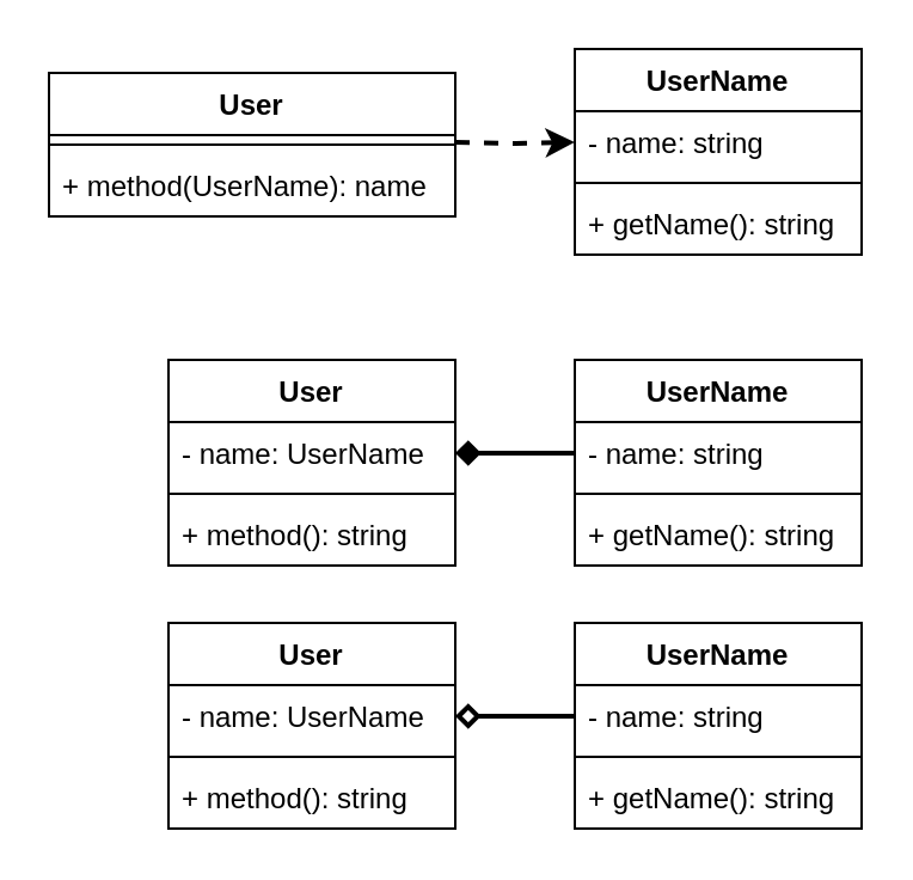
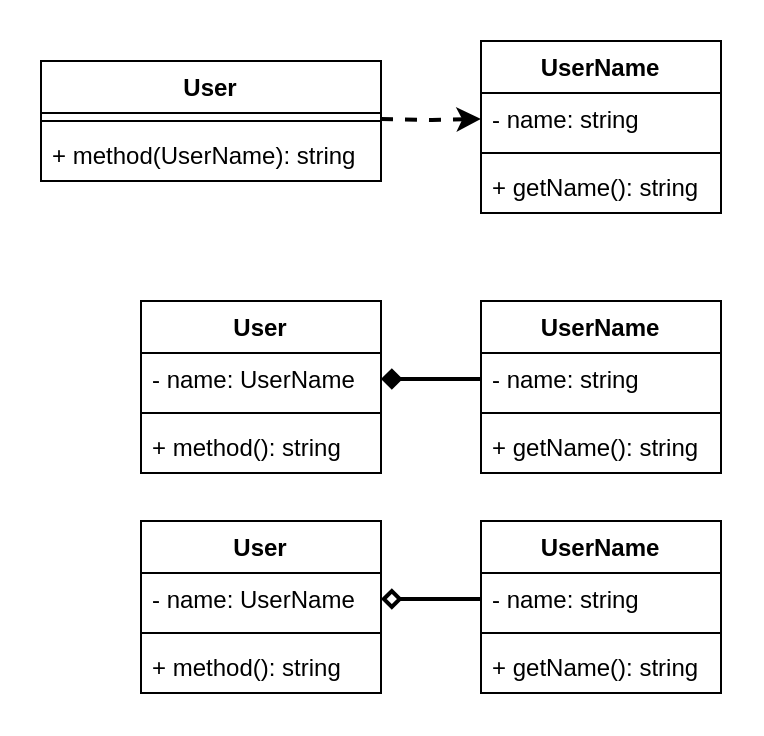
  <mxCell id="0" />
  <mxCell id="1" parent="0" />
  <mxCell id="2" value="User" style="swimlane;fontStyle=1;align=center;verticalAlign=top;childLayout=stackLayout;horizontal=1;startSize=26;horizontalStack=0;resizeParent=1;resizeParentMax=0;resizeLast=0;collapsible=1;marginBottom=0;" vertex="1" parent="1"><mxGeometry x="20" y="30" width="170" height="60" as="geometry" /></mxCell>
  <mxCell id="3" value="" style="line;strokeWidth=1;fillColor=none;align=left;verticalAlign=middle;spacingTop=-1;spacingLeft=3;spacingRight=3;rotatable=0;labelPosition=right;points=[];portConstraint=eastwest;" vertex="1" parent="2"><mxGeometry y="26" width="170" height="8" as="geometry" /></mxCell>
- <mxCell id="4" value="+ method(UserName): name" style="text;strokeColor=none;fillColor=none;align=left;verticalAlign=top;spacingLeft=4;spacingRight=4;overflow=hidden;rotatable=0;points=[[0,0.5],[1,0.5]];portConstraint=eastwest;" vertex="1" parent="2"><mxGeometry y="34" width="170" height="26" as="geometry" /></mxCell>
+ <mxCell id="4" value="+ method(UserName): string" style="text;strokeColor=none;fillColor=none;align=left;verticalAlign=top;spacingLeft=4;spacingRight=4;overflow=hidden;rotatable=0;points=[[0,0.5],[1,0.5]];portConstraint=eastwest;" vertex="1" parent="2"><mxGeometry y="34" width="170" height="26" as="geometry" /></mxCell>
  <mxCell id="5" value="UserName" style="swimlane;fontStyle=1;align=center;verticalAlign=top;childLayout=stackLayout;horizontal=1;startSize=26;horizontalStack=0;resizeParent=1;resizeParentMax=0;resizeLast=0;collapsible=1;marginBottom=0;" vertex="1" parent="1"><mxGeometry x="240" y="20" width="120" height="86" as="geometry" /></mxCell>
  <mxCell id="6" value="- name: string" style="text;strokeColor=none;fillColor=none;align=left;verticalAlign=top;spacingLeft=4;spacingRight=4;overflow=hidden;rotatable=0;points=[[0,0.5],[1,0.5]];portConstraint=eastwest;" vertex="1" parent="5"><mxGeometry y="26" width="120" height="26" as="geometry" /></mxCell>
  <mxCell id="7" value="" style="line;strokeWidth=1;fillColor=none;align=left;verticalAlign=middle;spacingTop=-1;spacingLeft=3;spacingRight=3;rotatable=0;labelPosition=right;points=[];portConstraint=eastwest;" vertex="1" parent="5"><mxGeometry y="52" width="120" height="8" as="geometry" /></mxCell>
  <mxCell id="8" value="+ getName(): string" style="text;strokeColor=none;fillColor=none;align=left;verticalAlign=top;spacingLeft=4;spacingRight=4;overflow=hidden;rotatable=0;points=[[0,0.5],[1,0.5]];portConstraint=eastwest;" vertex="1" parent="5"><mxGeometry y="60" width="120" height="26" as="geometry" /></mxCell>
  <mxCell id="9" style="edgeStyle=orthogonalEdgeStyle;rounded=0;orthogonalLoop=1;jettySize=auto;html=1;exitX=1;exitY=0.5;exitDx=0;exitDy=0;entryX=0;entryY=0.5;entryDx=0;entryDy=0;dashed=1;strokeWidth=2;" edge="1" parent="1" target="6"><mxGeometry relative="1" as="geometry"><mxPoint x="190" y="59" as="sourcePoint" /></mxGeometry></mxCell>
  <mxCell id="10" value="User" style="swimlane;fontStyle=1;align=center;verticalAlign=top;childLayout=stackLayout;horizontal=1;startSize=26;horizontalStack=0;resizeParent=1;resizeParentMax=0;resizeLast=0;collapsible=1;marginBottom=0;" vertex="1" parent="1"><mxGeometry x="70" y="150" width="120" height="86" as="geometry" /></mxCell>
  <mxCell id="11" value="- name: UserName" style="text;strokeColor=none;fillColor=none;align=left;verticalAlign=top;spacingLeft=4;spacingRight=4;overflow=hidden;rotatable=0;points=[[0,0.5],[1,0.5]];portConstraint=eastwest;" vertex="1" parent="10"><mxGeometry y="26" width="120" height="26" as="geometry" /></mxCell>
  <mxCell id="12" value="" style="line;strokeWidth=1;fillColor=none;align=left;verticalAlign=middle;spacingTop=-1;spacingLeft=3;spacingRight=3;rotatable=0;labelPosition=right;points=[];portConstraint=eastwest;" vertex="1" parent="10"><mxGeometry y="52" width="120" height="8" as="geometry" /></mxCell>
  <mxCell id="13" value="+ method(): string" style="text;strokeColor=none;fillColor=none;align=left;verticalAlign=top;spacingLeft=4;spacingRight=4;overflow=hidden;rotatable=0;points=[[0,0.5],[1,0.5]];portConstraint=eastwest;" vertex="1" parent="10"><mxGeometry y="60" width="120" height="26" as="geometry" /></mxCell>
  <mxCell id="14" value="UserName" style="swimlane;fontStyle=1;align=center;verticalAlign=top;childLayout=stackLayout;horizontal=1;startSize=26;horizontalStack=0;resizeParent=1;resizeParentMax=0;resizeLast=0;collapsible=1;marginBottom=0;" vertex="1" parent="1"><mxGeometry x="240" y="150" width="120" height="86" as="geometry" /></mxCell>
  <mxCell id="15" value="- name: string" style="text;strokeColor=none;fillColor=none;align=left;verticalAlign=top;spacingLeft=4;spacingRight=4;overflow=hidden;rotatable=0;points=[[0,0.5],[1,0.5]];portConstraint=eastwest;" vertex="1" parent="14"><mxGeometry y="26" width="120" height="26" as="geometry" /></mxCell>
  <mxCell id="16" value="" style="line;strokeWidth=1;fillColor=none;align=left;verticalAlign=middle;spacingTop=-1;spacingLeft=3;spacingRight=3;rotatable=0;labelPosition=right;points=[];portConstraint=eastwest;" vertex="1" parent="14"><mxGeometry y="52" width="120" height="8" as="geometry" /></mxCell>
  <mxCell id="17" value="+ getName(): string" style="text;strokeColor=none;fillColor=none;align=left;verticalAlign=top;spacingLeft=4;spacingRight=4;overflow=hidden;rotatable=0;points=[[0,0.5],[1,0.5]];portConstraint=eastwest;" vertex="1" parent="14"><mxGeometry y="60" width="120" height="26" as="geometry" /></mxCell>
  <mxCell id="18" style="edgeStyle=orthogonalEdgeStyle;rounded=0;orthogonalLoop=1;jettySize=auto;html=1;entryX=1;entryY=0.5;entryDx=0;entryDy=0;strokeWidth=2;endArrow=diamond;endFill=1;" edge="1" parent="1" source="15" target="11"><mxGeometry relative="1" as="geometry" /></mxCell>
  <mxCell id="19" value="User" style="swimlane;fontStyle=1;align=center;verticalAlign=top;childLayout=stackLayout;horizontal=1;startSize=26;horizontalStack=0;resizeParent=1;resizeParentMax=0;resizeLast=0;collapsible=1;marginBottom=0;" vertex="1" parent="1"><mxGeometry x="70" y="260" width="120" height="86" as="geometry" /></mxCell>
  <mxCell id="20" value="- name: UserName" style="text;strokeColor=none;fillColor=none;align=left;verticalAlign=top;spacingLeft=4;spacingRight=4;overflow=hidden;rotatable=0;points=[[0,0.5],[1,0.5]];portConstraint=eastwest;" vertex="1" parent="19"><mxGeometry y="26" width="120" height="26" as="geometry" /></mxCell>
  <mxCell id="21" value="" style="line;strokeWidth=1;fillColor=none;align=left;verticalAlign=middle;spacingTop=-1;spacingLeft=3;spacingRight=3;rotatable=0;labelPosition=right;points=[];portConstraint=eastwest;" vertex="1" parent="19"><mxGeometry y="52" width="120" height="8" as="geometry" /></mxCell>
  <mxCell id="22" value="+ method(): string" style="text;strokeColor=none;fillColor=none;align=left;verticalAlign=top;spacingLeft=4;spacingRight=4;overflow=hidden;rotatable=0;points=[[0,0.5],[1,0.5]];portConstraint=eastwest;" vertex="1" parent="19"><mxGeometry y="60" width="120" height="26" as="geometry" /></mxCell>
  <mxCell id="23" value="UserName" style="swimlane;fontStyle=1;align=center;verticalAlign=top;childLayout=stackLayout;horizontal=1;startSize=26;horizontalStack=0;resizeParent=1;resizeParentMax=0;resizeLast=0;collapsible=1;marginBottom=0;" vertex="1" parent="1"><mxGeometry x="240" y="260" width="120" height="86" as="geometry" /></mxCell>
  <mxCell id="24" value="- name: string" style="text;strokeColor=none;fillColor=none;align=left;verticalAlign=top;spacingLeft=4;spacingRight=4;overflow=hidden;rotatable=0;points=[[0,0.5],[1,0.5]];portConstraint=eastwest;" vertex="1" parent="23"><mxGeometry y="26" width="120" height="26" as="geometry" /></mxCell>
  <mxCell id="25" value="" style="line;strokeWidth=1;fillColor=none;align=left;verticalAlign=middle;spacingTop=-1;spacingLeft=3;spacingRight=3;rotatable=0;labelPosition=right;points=[];portConstraint=eastwest;" vertex="1" parent="23"><mxGeometry y="52" width="120" height="8" as="geometry" /></mxCell>
  <mxCell id="26" value="+ getName(): string" style="text;strokeColor=none;fillColor=none;align=left;verticalAlign=top;spacingLeft=4;spacingRight=4;overflow=hidden;rotatable=0;points=[[0,0.5],[1,0.5]];portConstraint=eastwest;" vertex="1" parent="23"><mxGeometry y="60" width="120" height="26" as="geometry" /></mxCell>
  <mxCell id="27" style="edgeStyle=orthogonalEdgeStyle;rounded=0;orthogonalLoop=1;jettySize=auto;html=1;entryX=1;entryY=0.5;entryDx=0;entryDy=0;strokeWidth=2;endArrow=diamond;endFill=0;" edge="1" parent="1" source="24" target="20"><mxGeometry relative="1" as="geometry" /></mxCell>
